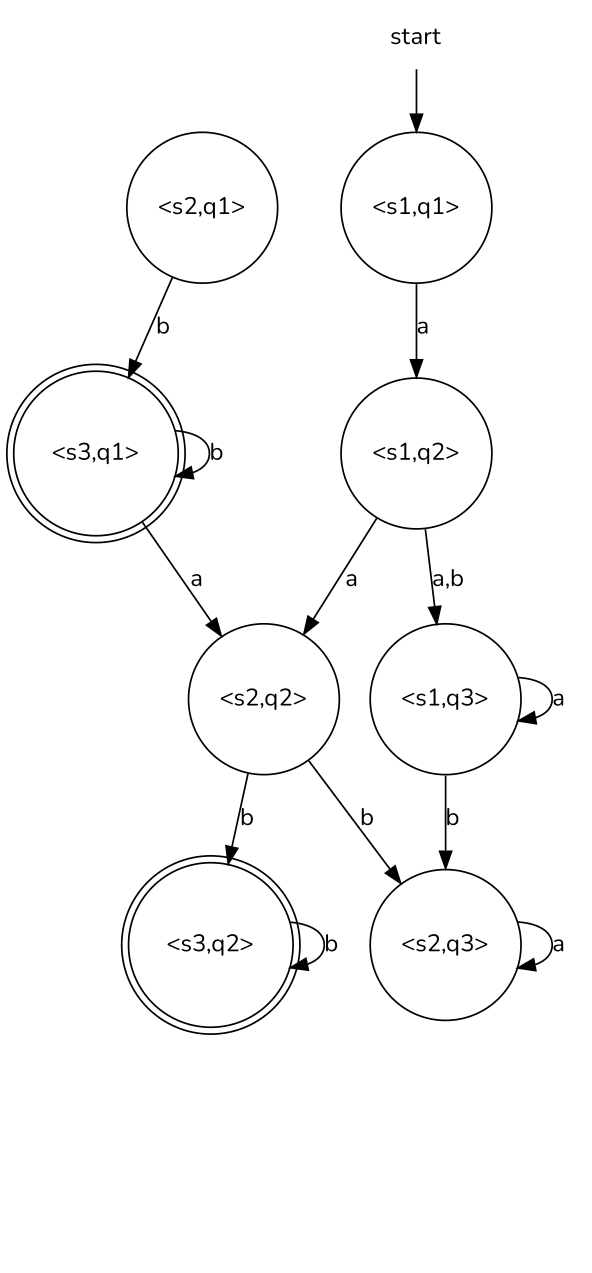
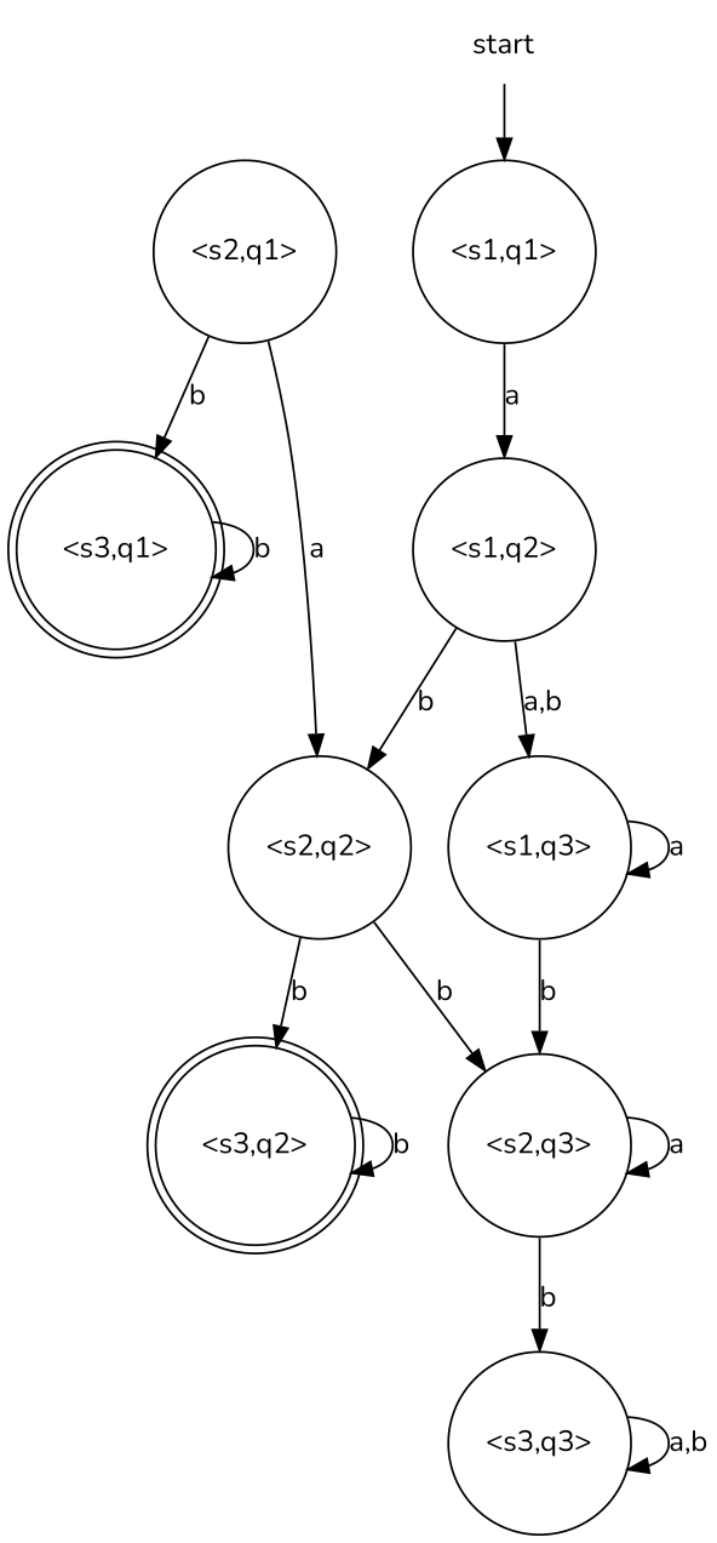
  digraph {
    fontname=Nunito
    node [fontname=Nunito shape=circle]
    edge [fontname=Nunito]
    "<s1,q1>"
    "<s1,q2>"
    "<s2,q2>"
    "<s1,q3>"
    "<s2,q1>"
    "<s3,q1>" [shape=doublecircle]
    "<s2,q3>"
+   "<s3,q3>"
    "<s3,q2>" [shape=doublecircle]
    start [shape=none]
    "<s1,q1>" -> "<s1,q2>" [label=a]
-   "<s1,q2>" -> "<s2,q2>" [label=a]
+   "<s1,q2>" -> "<s2,q2>" [label=b]
    "<s1,q2>" -> "<s1,q3>" [label="a,b"]
    "<s2,q2>" -> "<s2,q3>" [label=b]
    "<s2,q2>" -> "<s3,q2>" [label=b]
    "<s1,q3>" -> "<s1,q3>" [label=a]
    "<s1,q3>" -> "<s2,q3>" [label=b]
-   "<s3,q1>" -> "<s2,q2>" [label=a]
+   "<s2,q1>" -> "<s2,q2>" [label=a]
    "<s2,q1>" -> "<s3,q1>" [label=b]
    "<s3,q1>" -> "<s3,q1>" [label=b]
    "<s2,q3>" -> "<s2,q3>" [label=a]
+   "<s2,q3>" -> "<s3,q3>" [label=b]
+   "<s3,q3>" -> "<s3,q3>" [label="a,b"]
    "<s3,q2>" -> "<s3,q2>" [label=b]
    start -> "<s1,q1>"
  }
